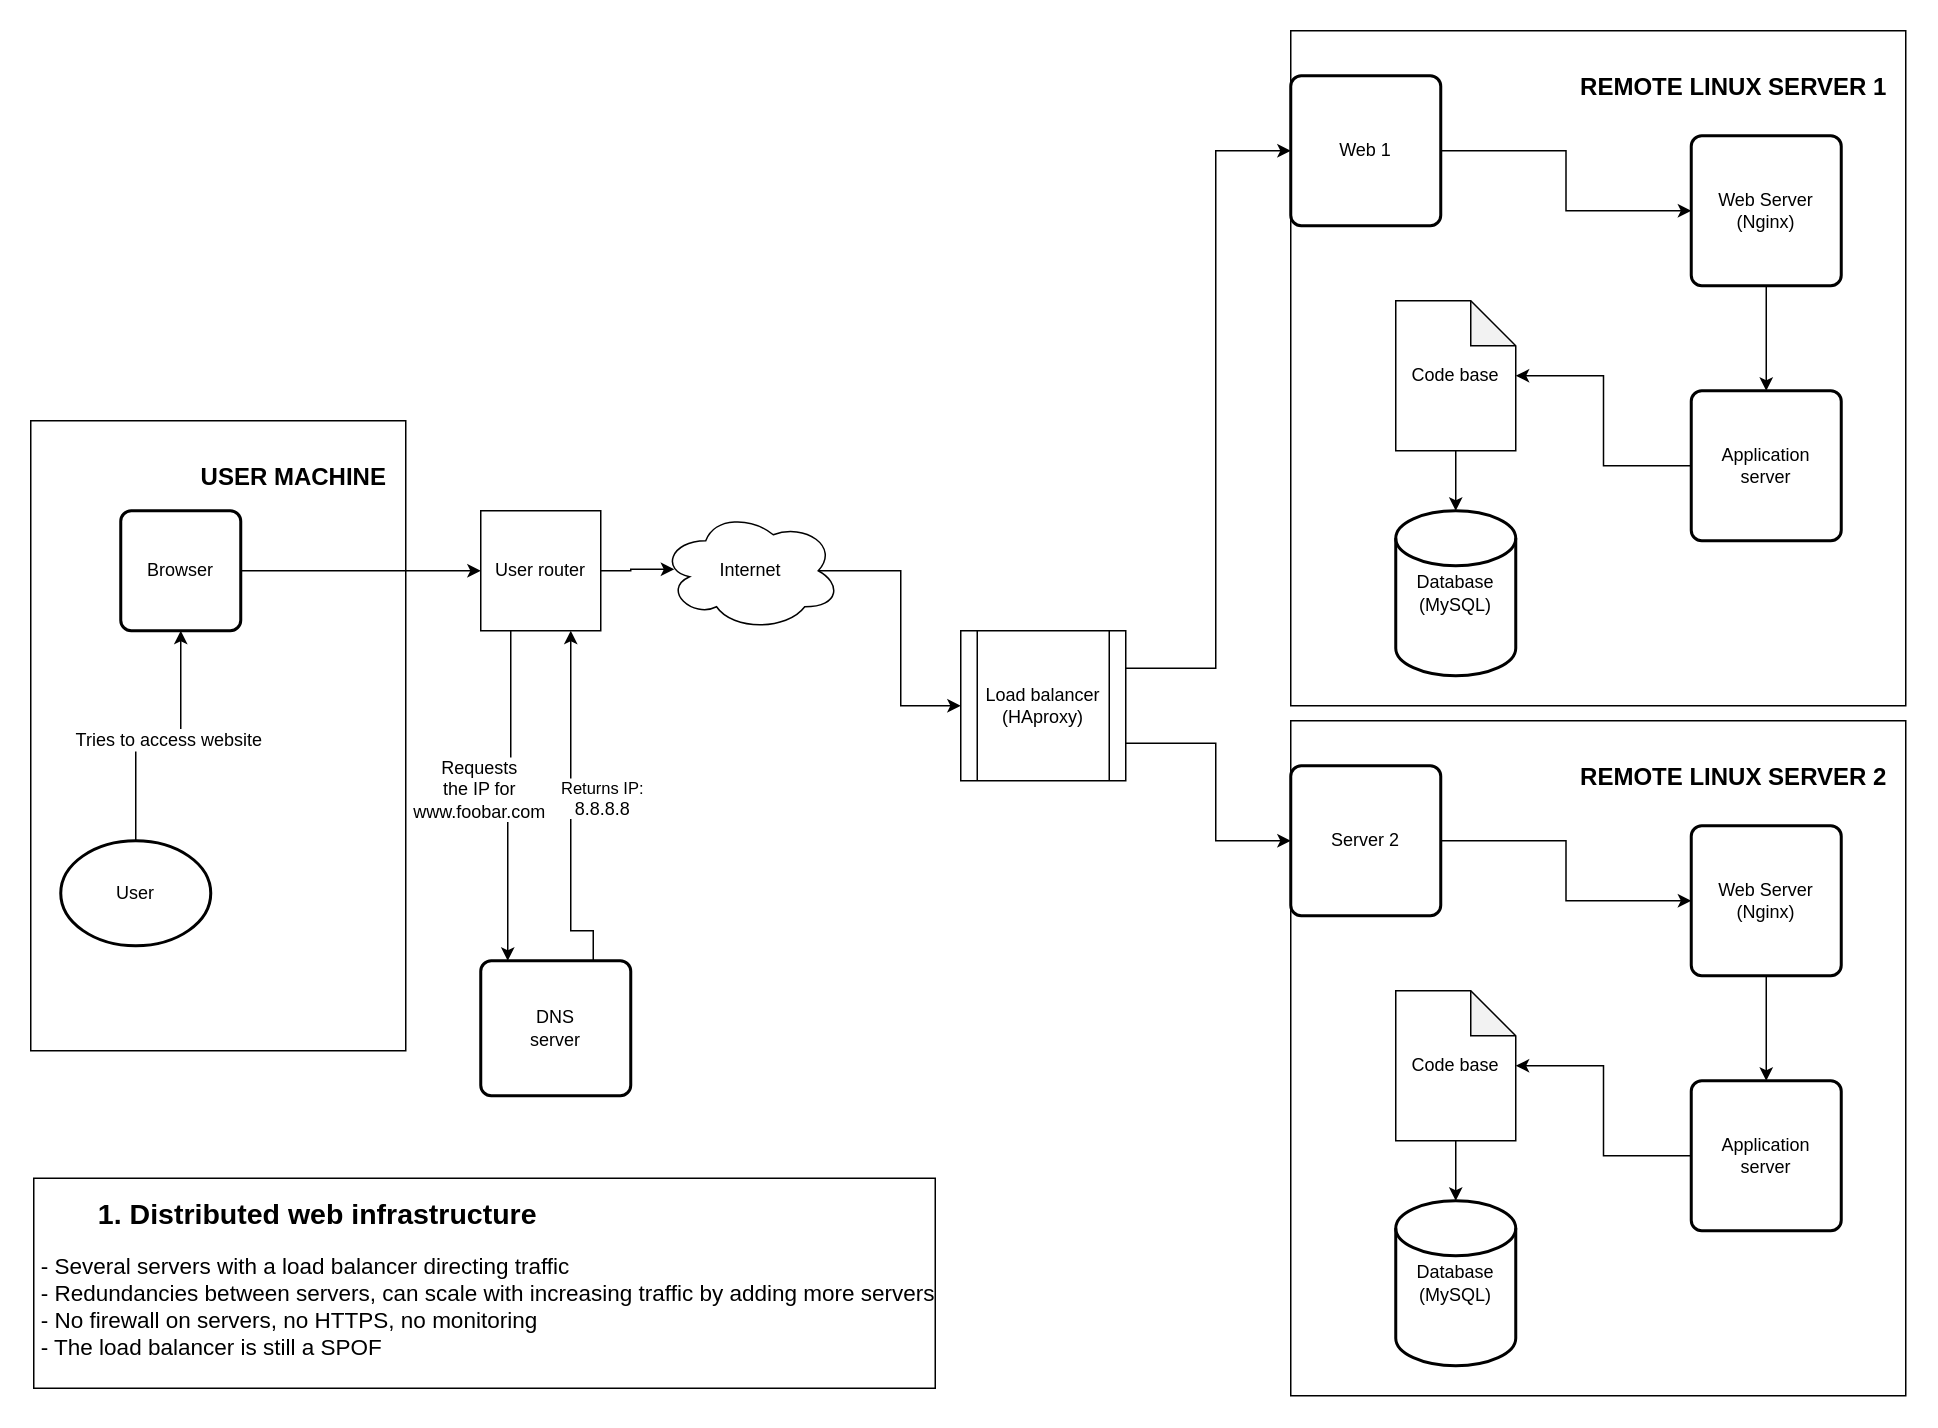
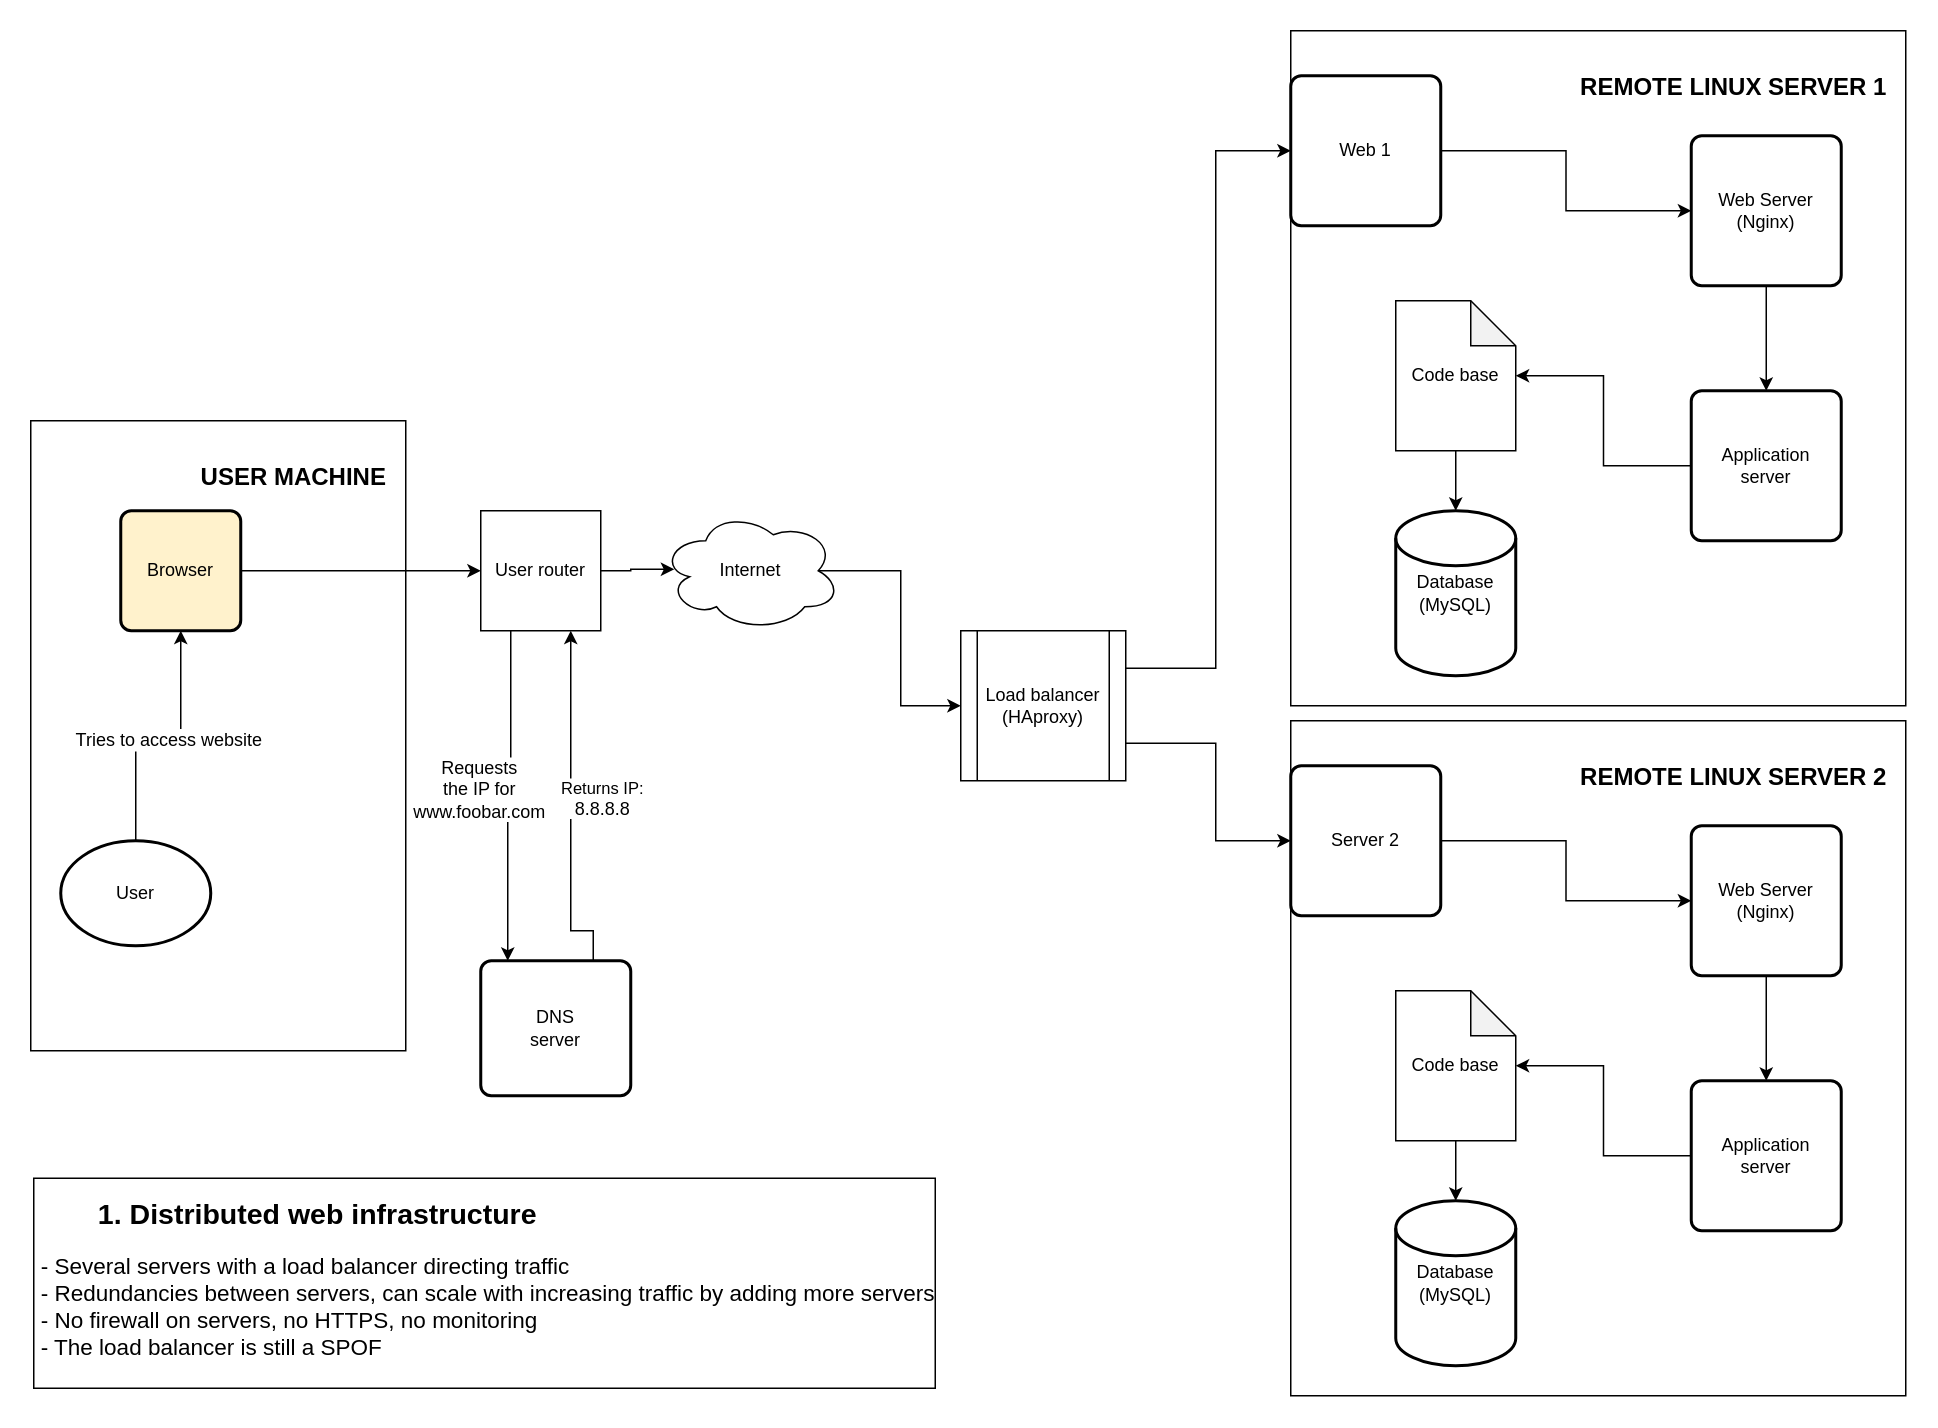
  <mxCell id="0" />
  <mxCell id="1" parent="0" />
  <mxCell id="2" value="" style="rounded=0;whiteSpace=wrap;html=1;fillColor=none;" parent="1" vertex="1"><mxGeometry x="860" y="20" width="410" height="450" as="geometry" /></mxCell>
  <mxCell id="3" value="Database&lt;br&gt;(MySQL)" style="strokeWidth=2;html=1;shape=mxgraph.flowchart.database;whiteSpace=wrap;" parent="1" vertex="1"><mxGeometry x="930" y="340" width="80" height="110" as="geometry" /></mxCell>
  <mxCell id="4" style="edgeStyle=orthogonalEdgeStyle;rounded=0;orthogonalLoop=1;jettySize=auto;html=1;exitX=0.875;exitY=0.5;exitDx=0;exitDy=0;exitPerimeter=0;entryX=0;entryY=0.5;entryDx=0;entryDy=0;" edge="1" parent="1" source="5" target="32"><mxGeometry relative="1" as="geometry" /></mxCell>
  <mxCell id="5" value="Internet" style="ellipse;shape=cloud;whiteSpace=wrap;html=1;" parent="1" vertex="1"><mxGeometry x="440" y="340" width="120" height="80" as="geometry" /></mxCell>
  <mxCell id="6" style="edgeStyle=orthogonalEdgeStyle;rounded=0;orthogonalLoop=1;jettySize=auto;html=1;exitX=0;exitY=0.5;exitDx=0;exitDy=0;" edge="1" parent="1" source="7" target="20"><mxGeometry relative="1" as="geometry" /></mxCell>
  <mxCell id="7" value="Application&lt;br&gt;server" style="rounded=1;whiteSpace=wrap;html=1;absoluteArcSize=1;arcSize=14;strokeWidth=2;" parent="1" vertex="1"><mxGeometry x="1127" y="260" width="100" height="100" as="geometry" /></mxCell>
  <mxCell id="8" style="edgeStyle=orthogonalEdgeStyle;rounded=0;orthogonalLoop=1;jettySize=auto;html=1;exitX=0.5;exitY=1;exitDx=0;exitDy=0;entryX=0.5;entryY=0;entryDx=0;entryDy=0;" parent="1" source="9" target="7" edge="1"><mxGeometry relative="1" as="geometry" /></mxCell>
  <mxCell id="9" value="Web&amp;nbsp;Server&lt;br&gt;(Nginx)" style="rounded=1;whiteSpace=wrap;html=1;absoluteArcSize=1;arcSize=14;strokeWidth=2;" parent="1" vertex="1"><mxGeometry x="1127" y="90" width="100" height="100" as="geometry" /></mxCell>
  <mxCell id="10" style="edgeStyle=orthogonalEdgeStyle;rounded=0;orthogonalLoop=1;jettySize=auto;html=1;exitX=1;exitY=0.5;exitDx=0;exitDy=0;entryX=0;entryY=0.5;entryDx=0;entryDy=0;" parent="1" source="11" target="18" edge="1"><mxGeometry relative="1" as="geometry" /></mxCell>
- <mxCell id="11" value="Browser" style="rounded=1;whiteSpace=wrap;html=1;absoluteArcSize=1;arcSize=14;strokeWidth=2;" parent="1" vertex="1"><mxGeometry x="80" y="340" width="80" height="80" as="geometry" /></mxCell>
+ <mxCell id="11" value="Browser" style="rounded=1;whiteSpace=wrap;html=1;absoluteArcSize=1;arcSize=14;strokeWidth=2;fillColor=#fff2cc;" parent="1" vertex="1"><mxGeometry x="80" y="340" width="80" height="80" as="geometry" /></mxCell>
  <mxCell id="12" style="edgeStyle=orthogonalEdgeStyle;rounded=0;orthogonalLoop=1;jettySize=auto;html=1;exitX=0.75;exitY=0;exitDx=0;exitDy=0;entryX=0.75;entryY=1;entryDx=0;entryDy=0;" parent="1" source="14" target="18" edge="1"><mxGeometry relative="1" as="geometry"><Array as="points"><mxPoint x="380" y="620" /></Array></mxGeometry></mxCell>
  <mxCell id="13" value="Returns IP:&lt;br style=&quot;border-color: var(--border-color); font-size: 12px;&quot;&gt;&lt;span style=&quot;font-size: 12px;&quot;&gt;8.8.8.8&lt;/span&gt;" style="edgeLabel;html=1;align=center;verticalAlign=middle;resizable=0;points=[];" parent="12" vertex="1" connectable="0"><mxGeometry x="-0.06" y="1" relative="1" as="geometry"><mxPoint x="21" y="-14" as="offset" /></mxGeometry></mxCell>
  <mxCell id="14" value="DNS&lt;br&gt;server" style="rounded=1;whiteSpace=wrap;html=1;absoluteArcSize=1;arcSize=14;strokeWidth=2;" parent="1" vertex="1"><mxGeometry x="320" y="640" width="100" height="90" as="geometry" /></mxCell>
  <mxCell id="15" style="edgeStyle=orthogonalEdgeStyle;rounded=0;orthogonalLoop=1;jettySize=auto;html=1;exitX=0.25;exitY=1;exitDx=0;exitDy=0;entryX=0.18;entryY=0;entryDx=0;entryDy=0;entryPerimeter=0;" parent="1" source="18" target="14" edge="1"><mxGeometry relative="1" as="geometry"><mxPoint x="340" y="610" as="targetPoint" /><Array as="points"><mxPoint x="340" y="525" /><mxPoint x="338" y="525" /></Array></mxGeometry></mxCell>
  <mxCell id="16" value="&lt;font style=&quot;font-size: 12px;&quot;&gt;Requests&lt;br&gt;the IP for&lt;br&gt;www.foobar.com&lt;/font&gt;" style="edgeLabel;html=1;align=center;verticalAlign=middle;resizable=0;points=[];" parent="15" vertex="1" connectable="0"><mxGeometry x="0.022" y="-2" relative="1" as="geometry"><mxPoint x="-18" y="-6" as="offset" /></mxGeometry></mxCell>
  <mxCell id="17" style="edgeStyle=orthogonalEdgeStyle;rounded=0;orthogonalLoop=1;jettySize=auto;html=1;exitX=1;exitY=0.5;exitDx=0;exitDy=0;entryX=0.075;entryY=0.488;entryDx=0;entryDy=0;entryPerimeter=0;" parent="1" source="18" target="5" edge="1"><mxGeometry relative="1" as="geometry"><mxPoint x="430" y="420" as="targetPoint" /></mxGeometry></mxCell>
  <mxCell id="18" value="User router" style="whiteSpace=wrap;html=1;aspect=fixed;" parent="1" vertex="1"><mxGeometry x="320" y="340" width="80" height="80" as="geometry" /></mxCell>
  <mxCell id="19" style="edgeStyle=orthogonalEdgeStyle;rounded=0;orthogonalLoop=1;jettySize=auto;html=1;exitX=0.5;exitY=1;exitDx=0;exitDy=0;exitPerimeter=0;entryX=0.5;entryY=0;entryDx=0;entryDy=0;entryPerimeter=0;" parent="1" source="20" target="3" edge="1"><mxGeometry relative="1" as="geometry" /></mxCell>
  <mxCell id="20" value="Code base" style="shape=note;whiteSpace=wrap;html=1;backgroundOutline=1;darkOpacity=0.05;" parent="1" vertex="1"><mxGeometry x="930" y="200" width="80" height="100" as="geometry" /></mxCell>
  <mxCell id="21" style="edgeStyle=orthogonalEdgeStyle;rounded=0;orthogonalLoop=1;jettySize=auto;html=1;exitX=1;exitY=0.5;exitDx=0;exitDy=0;" edge="1" parent="1" source="22" target="9"><mxGeometry relative="1" as="geometry" /></mxCell>
  <mxCell id="22" value="Web 1" style="rounded=1;whiteSpace=wrap;html=1;absoluteArcSize=1;arcSize=14;strokeWidth=2;" parent="1" vertex="1"><mxGeometry x="860" y="50" width="100" height="100" as="geometry" /></mxCell>
  <mxCell id="23" style="edgeStyle=orthogonalEdgeStyle;rounded=0;orthogonalLoop=1;jettySize=auto;html=1;exitX=0.5;exitY=0;exitDx=0;exitDy=0;exitPerimeter=0;entryX=0.5;entryY=1;entryDx=0;entryDy=0;" parent="1" source="25" target="11" edge="1"><mxGeometry relative="1" as="geometry" /></mxCell>
  <mxCell id="24" value="&lt;font style=&quot;font-size: 12px;&quot;&gt;Tries to access website&lt;/font&gt;" style="edgeLabel;html=1;align=center;verticalAlign=middle;resizable=0;points=[];" parent="23" vertex="1" connectable="0"><mxGeometry x="0.071" y="-2" relative="1" as="geometry"><mxPoint as="offset" /></mxGeometry></mxCell>
  <mxCell id="25" value="User" style="strokeWidth=2;html=1;shape=mxgraph.flowchart.start_1;whiteSpace=wrap;" parent="1" vertex="1"><mxGeometry x="40" y="560" width="100" height="70" as="geometry" /></mxCell>
  <mxCell id="26" value="&lt;h1 style=&quot;font-size: 19px;&quot;&gt;&lt;span style=&quot;&quot;&gt;&lt;span style=&quot;white-space: pre;&quot;&gt;&#09;&lt;/span&gt;1. D&lt;/span&gt;istributed web infrastructure&lt;/h1&gt;&lt;div style=&quot;&quot;&gt;&lt;span style=&quot;font-size: 15px;&quot;&gt;&amp;nbsp;- Several servers with a load balancer directing traffic&lt;/span&gt;&lt;/div&gt;&lt;div style=&quot;&quot;&gt;&lt;span style=&quot;font-size: 15px;&quot;&gt;&amp;nbsp;- Redundancies between servers, can scale with increasing traffic by adding more servers&lt;/span&gt;&lt;/div&gt;&lt;div style=&quot;&quot;&gt;&lt;span style=&quot;font-size: 15px;&quot;&gt;&amp;nbsp;- No firewall on servers, no HTTPS, no monitoring&lt;/span&gt;&lt;/div&gt;&lt;div style=&quot;&quot;&gt;&lt;span style=&quot;font-size: 15px;&quot;&gt;&amp;nbsp;- The load balancer is still a SPOF&lt;/span&gt;&lt;/div&gt;&lt;div style=&quot;&quot;&gt;&lt;span style=&quot;font-size: 15px;&quot;&gt;&lt;br&gt;&lt;/span&gt;&lt;/div&gt;" style="text;html=1;align=left;verticalAlign=middle;resizable=0;points=[];autosize=1;labelBackgroundColor=default;labelBorderColor=default;strokeWidth=1;rounded=0;spacing=2;" parent="1" vertex="1"><mxGeometry x="20" y="780" width="620" height="150" as="geometry" /></mxCell>
  <mxCell id="27" value="&lt;h1&gt;&lt;font style=&quot;font-size: 16px;&quot;&gt;&lt;b&gt;REMOTE LINUX SERVER 1&lt;/b&gt;&lt;/font&gt;&lt;/h1&gt;" style="text;html=1;align=center;verticalAlign=middle;resizable=0;points=[];autosize=1;strokeColor=none;fillColor=none;" parent="1" vertex="1"><mxGeometry x="1040" y="20" width="230" height="70" as="geometry" /></mxCell>
  <mxCell id="28" value="" style="rounded=0;whiteSpace=wrap;html=1;fillColor=none;" parent="1" vertex="1"><mxGeometry x="20" y="280" width="250" height="420" as="geometry" /></mxCell>
  <mxCell id="29" value="&lt;h1&gt;&lt;font style=&quot;font-size: 16px;&quot;&gt;&lt;b&gt;USER MACHINE&lt;/b&gt;&lt;/font&gt;&lt;/h1&gt;" style="text;html=1;align=center;verticalAlign=middle;resizable=0;points=[];autosize=1;strokeColor=none;fillColor=none;" parent="1" vertex="1"><mxGeometry x="120" y="280" width="150" height="70" as="geometry" /></mxCell>
  <mxCell id="30" style="edgeStyle=orthogonalEdgeStyle;rounded=0;orthogonalLoop=1;jettySize=auto;html=1;exitX=1;exitY=0.25;exitDx=0;exitDy=0;entryX=0;entryY=0.5;entryDx=0;entryDy=0;" edge="1" parent="1" source="32" target="22"><mxGeometry relative="1" as="geometry"><Array as="points"><mxPoint x="810" y="445" /><mxPoint x="810" y="100" /></Array></mxGeometry></mxCell>
  <mxCell id="31" style="edgeStyle=orthogonalEdgeStyle;rounded=0;orthogonalLoop=1;jettySize=auto;html=1;exitX=1;exitY=0.75;exitDx=0;exitDy=0;entryX=0;entryY=0.5;entryDx=0;entryDy=0;" edge="1" parent="1" source="32" target="43"><mxGeometry relative="1" as="geometry"><Array as="points"><mxPoint x="810" y="495" /><mxPoint x="810" y="560" /></Array></mxGeometry></mxCell>
  <mxCell id="32" value="Load balancer&lt;br&gt;(HAproxy)" style="shape=process;whiteSpace=wrap;html=1;backgroundOutline=1;" parent="1" vertex="1"><mxGeometry x="640" y="420" width="110" height="100" as="geometry" /></mxCell>
  <mxCell id="33" style="edgeStyle=orthogonalEdgeStyle;rounded=0;orthogonalLoop=1;jettySize=auto;html=1;exitX=0.5;exitY=1;exitDx=0;exitDy=0;" edge="1" parent="1" source="2" target="2"><mxGeometry relative="1" as="geometry" /></mxCell>
  <mxCell id="34" value="" style="rounded=0;whiteSpace=wrap;html=1;fillColor=none;" vertex="1" parent="1"><mxGeometry x="860" y="480" width="410" height="450" as="geometry" /></mxCell>
  <mxCell id="35" value="Database&lt;br&gt;(MySQL)" style="strokeWidth=2;html=1;shape=mxgraph.flowchart.database;whiteSpace=wrap;" vertex="1" parent="1"><mxGeometry x="930" y="800" width="80" height="110" as="geometry" /></mxCell>
  <mxCell id="36" style="edgeStyle=orthogonalEdgeStyle;rounded=0;orthogonalLoop=1;jettySize=auto;html=1;exitX=0;exitY=0.5;exitDx=0;exitDy=0;" edge="1" parent="1" source="37" target="41"><mxGeometry relative="1" as="geometry" /></mxCell>
  <mxCell id="37" value="Application&lt;br&gt;server" style="rounded=1;whiteSpace=wrap;html=1;absoluteArcSize=1;arcSize=14;strokeWidth=2;" vertex="1" parent="1"><mxGeometry x="1127" y="720" width="100" height="100" as="geometry" /></mxCell>
  <mxCell id="38" style="edgeStyle=orthogonalEdgeStyle;rounded=0;orthogonalLoop=1;jettySize=auto;html=1;exitX=0.5;exitY=1;exitDx=0;exitDy=0;entryX=0.5;entryY=0;entryDx=0;entryDy=0;" edge="1" parent="1" source="39" target="37"><mxGeometry relative="1" as="geometry" /></mxCell>
  <mxCell id="39" value="Web&amp;nbsp;Server&lt;br&gt;(Nginx)" style="rounded=1;whiteSpace=wrap;html=1;absoluteArcSize=1;arcSize=14;strokeWidth=2;" vertex="1" parent="1"><mxGeometry x="1127" y="550" width="100" height="100" as="geometry" /></mxCell>
  <mxCell id="40" style="edgeStyle=orthogonalEdgeStyle;rounded=0;orthogonalLoop=1;jettySize=auto;html=1;exitX=0.5;exitY=1;exitDx=0;exitDy=0;exitPerimeter=0;entryX=0.5;entryY=0;entryDx=0;entryDy=0;entryPerimeter=0;" edge="1" parent="1" source="41" target="35"><mxGeometry relative="1" as="geometry" /></mxCell>
  <mxCell id="41" value="Code base" style="shape=note;whiteSpace=wrap;html=1;backgroundOutline=1;darkOpacity=0.05;" vertex="1" parent="1"><mxGeometry x="930" y="660" width="80" height="100" as="geometry" /></mxCell>
  <mxCell id="42" style="edgeStyle=orthogonalEdgeStyle;rounded=0;orthogonalLoop=1;jettySize=auto;html=1;exitX=1;exitY=0.5;exitDx=0;exitDy=0;" edge="1" parent="1" source="43" target="39"><mxGeometry relative="1" as="geometry" /></mxCell>
  <mxCell id="43" value="Server 2" style="rounded=1;whiteSpace=wrap;html=1;absoluteArcSize=1;arcSize=14;strokeWidth=2;" vertex="1" parent="1"><mxGeometry x="860" y="510" width="100" height="100" as="geometry" /></mxCell>
  <mxCell id="44" value="&lt;h1&gt;&lt;font style=&quot;font-size: 16px;&quot;&gt;&lt;b&gt;REMOTE LINUX SERVER 2&lt;/b&gt;&lt;/font&gt;&lt;/h1&gt;" style="text;html=1;align=center;verticalAlign=middle;resizable=0;points=[];autosize=1;strokeColor=none;fillColor=none;" vertex="1" parent="1"><mxGeometry x="1040" y="480" width="230" height="70" as="geometry" /></mxCell>
  <mxCell id="45" style="edgeStyle=orthogonalEdgeStyle;rounded=0;orthogonalLoop=1;jettySize=auto;html=1;exitX=0.5;exitY=1;exitDx=0;exitDy=0;" edge="1" parent="1" source="34" target="34"><mxGeometry relative="1" as="geometry" /></mxCell>
